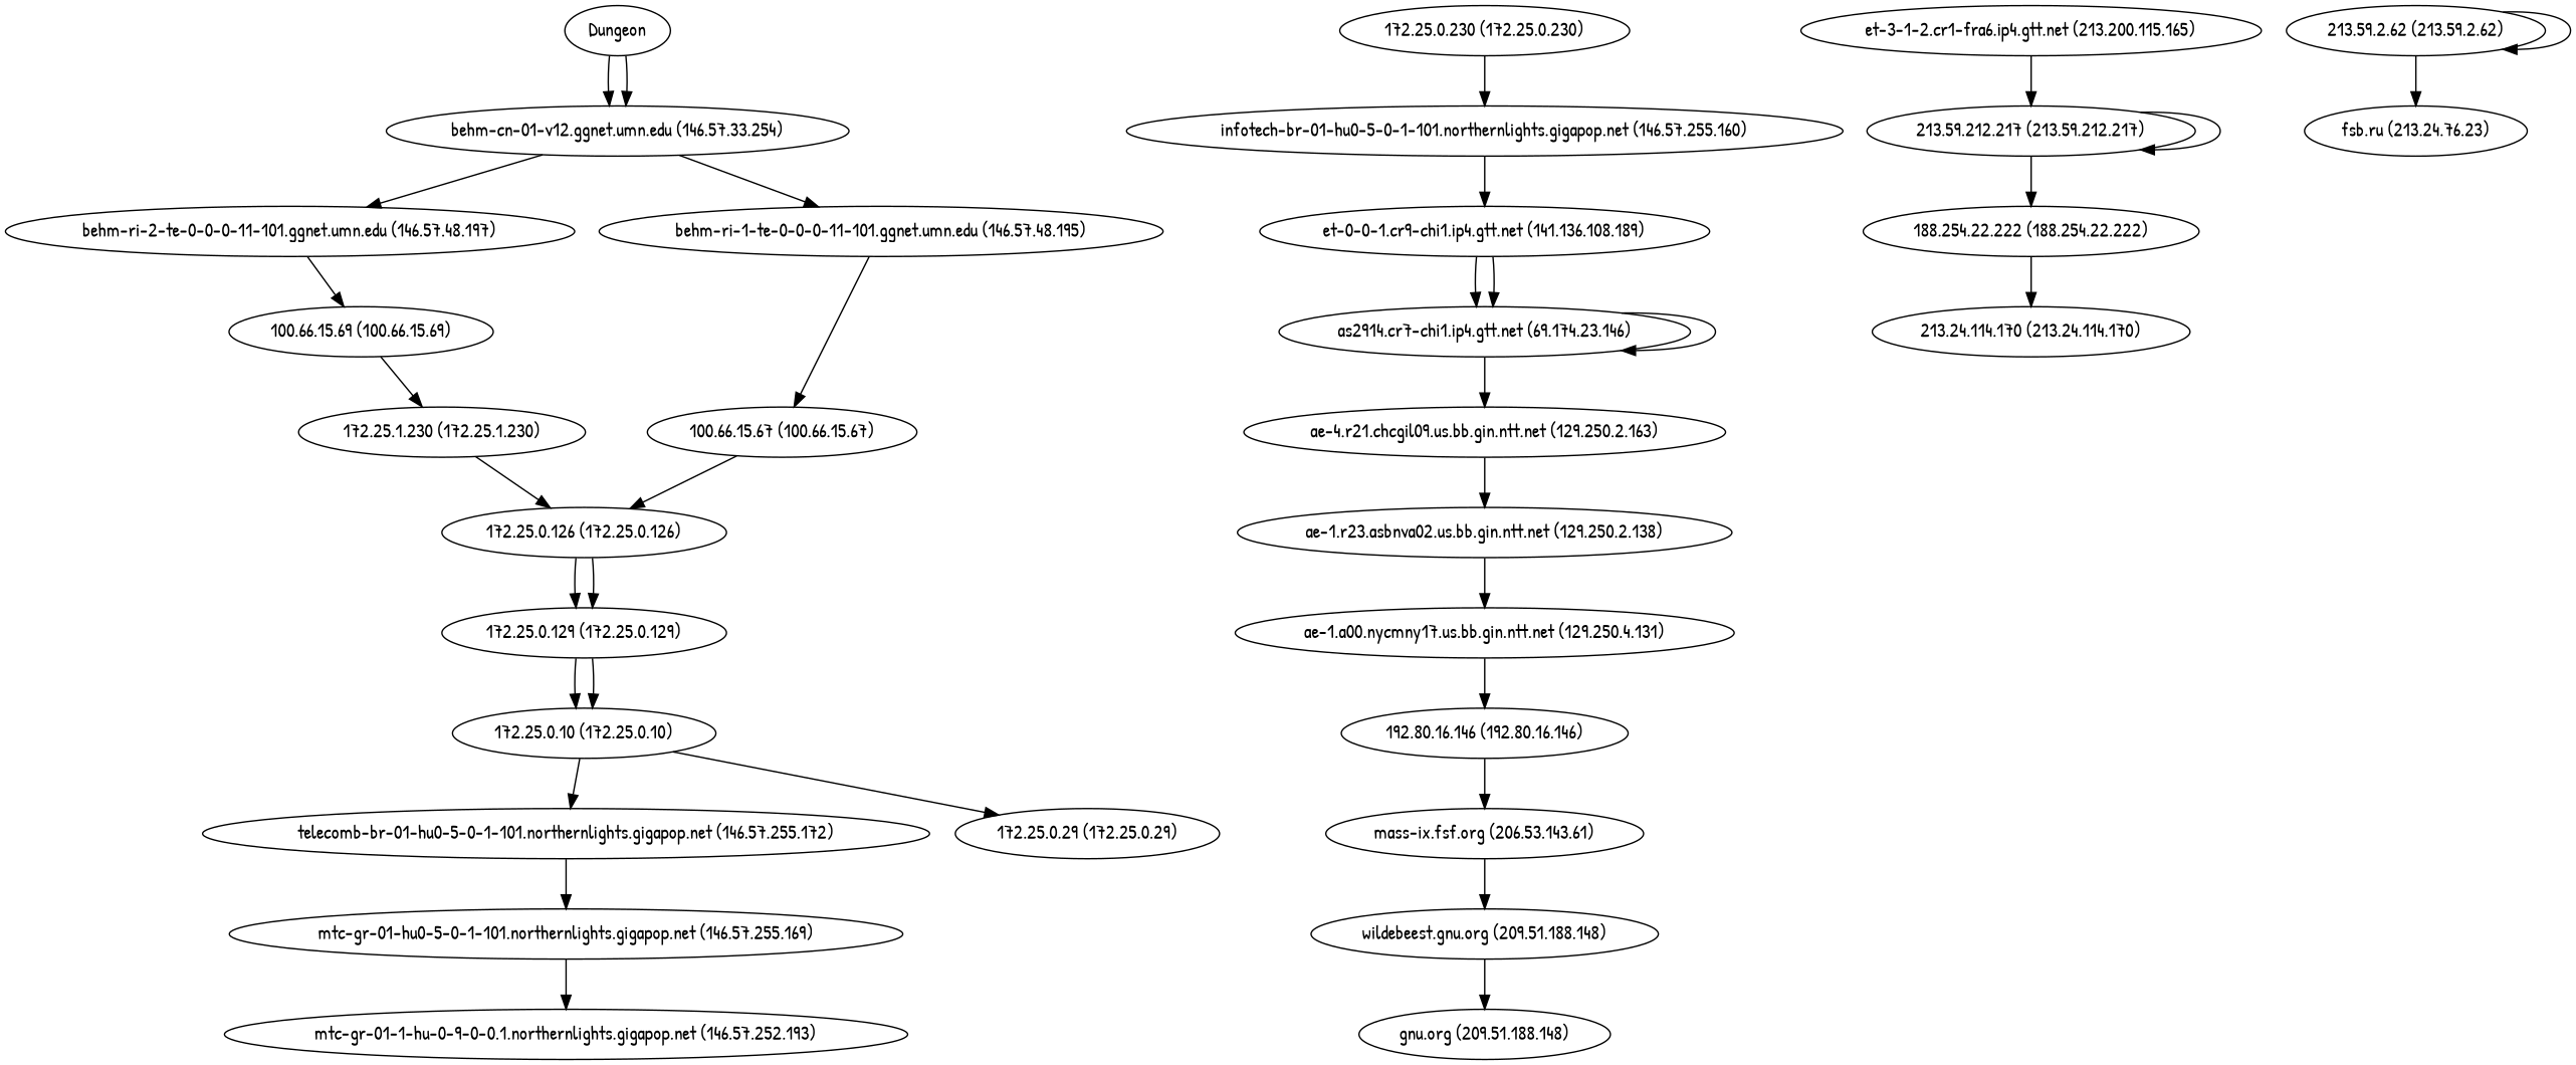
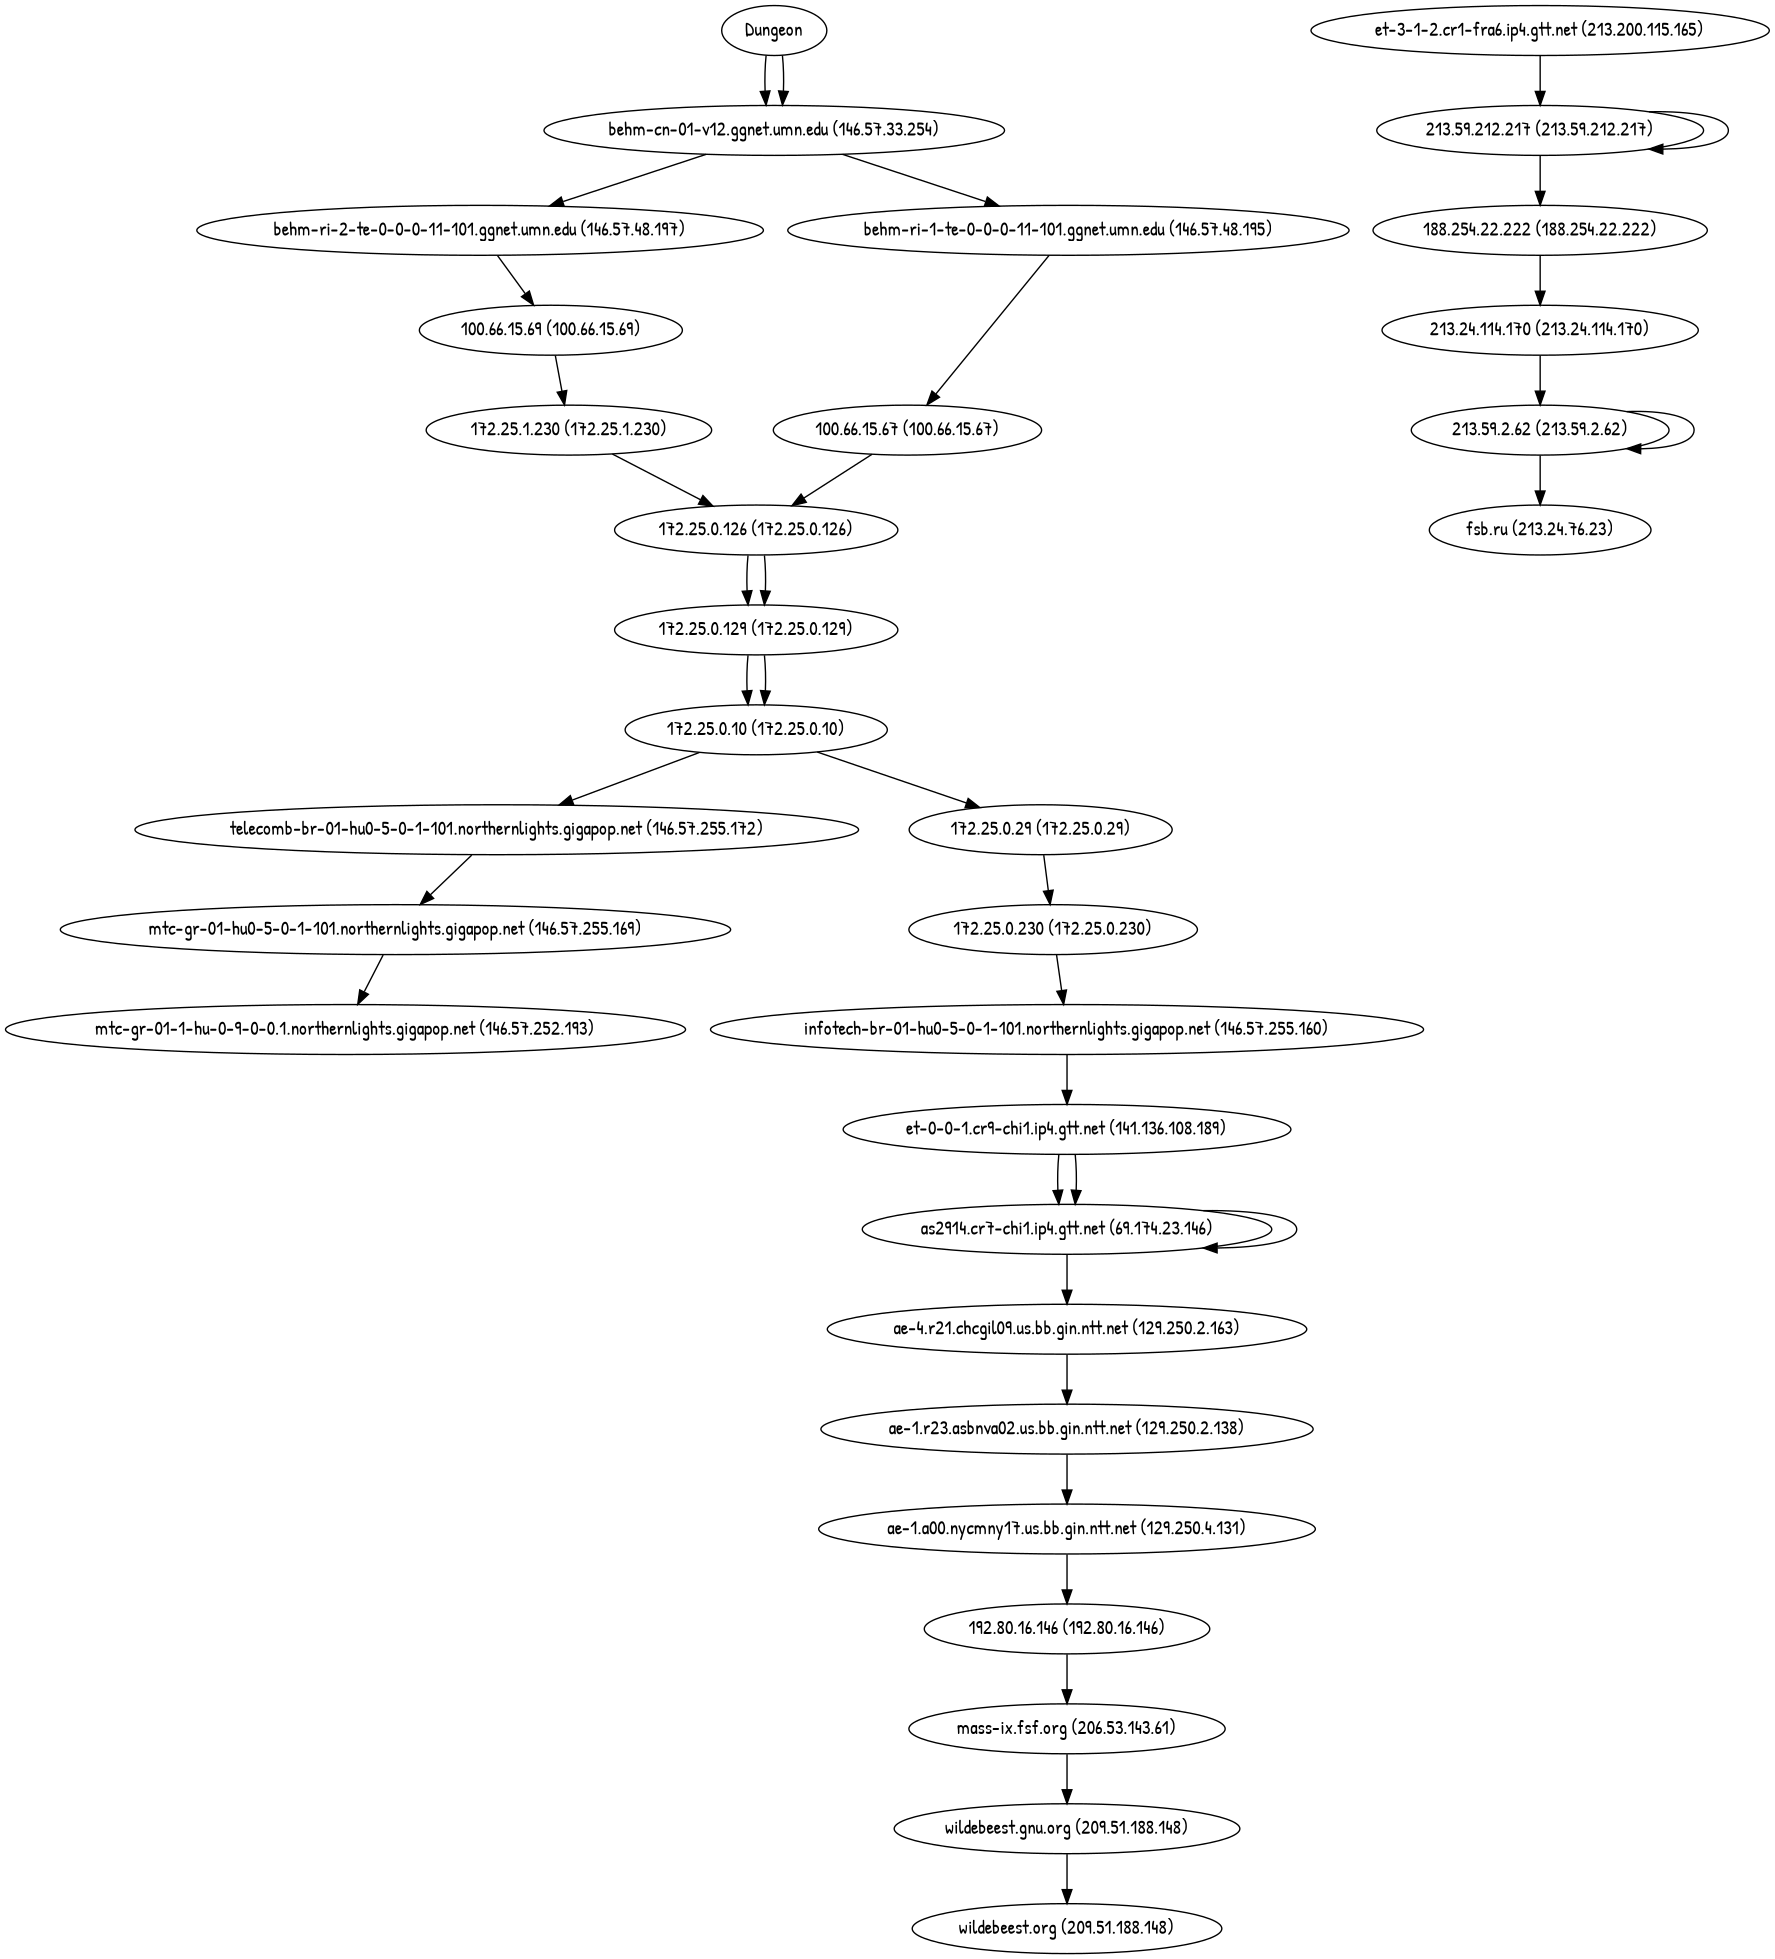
  digraph {
    fontname="Patrick Hand"
    node [fontname="Patrick Hand"]
    edge [fontname="Patrick Hand"]
    Dungeon
    "behm-cn-01-v12.ggnet.umn.edu (146.57.33.254)"
    "behm-ri-2-te-0-0-0-11-101.ggnet.umn.edu (146.57.48.197)"
    "behm-ri-1-te-0-0-0-11-101.ggnet.umn.edu (146.57.48.195)"
    "100.66.15.69 (100.66.15.69)"
    "100.66.15.67 (100.66.15.67)"
    "172.25.1.230 (172.25.1.230)"
    "172.25.0.126 (172.25.0.126)"
    "172.25.0.129 (172.25.0.129)"
    "172.25.0.10 (172.25.0.10)"
    "telecomb-br-01-hu0-5-0-1-101.northernlights.gigapop.net (146.57.255.172)"
    "172.25.0.29 (172.25.0.29)"
    "mtc-gr-01-hu0-5-0-1-101.northernlights.gigapop.net (146.57.255.169)"
    "172.25.0.230 (172.25.0.230)"
    "mtc-gr-01-1-hu-0-9-0-0.1.northernlights.gigapop.net (146.57.252.193)"
    "et-3-1-2.cr1-fra6.ip4.gtt.net (213.200.115.165)"
    "213.59.212.217 (213.59.212.217)"
    "188.254.22.222 (188.254.22.222)"
    "213.24.114.170 (213.24.114.170)"
    "213.59.2.62 (213.59.2.62)"
    "fsb.ru (213.24.76.23)"
    "infotech-br-01-hu0-5-0-1-101.northernlights.gigapop.net (146.57.255.160)"
    "et-0-0-1.cr9-chi1.ip4.gtt.net (141.136.108.189)"
    "as2914.cr7-chi1.ip4.gtt.net (69.174.23.146)"
    "ae-4.r21.chcgil09.us.bb.gin.ntt.net (129.250.2.163)"
    "ae-1.r23.asbnva02.us.bb.gin.ntt.net (129.250.2.138)"
    "ae-1.a00.nycmny17.us.bb.gin.ntt.net (129.250.4.131)"
    "192.80.16.146 (192.80.16.146)"
    "mass-ix.fsf.org (206.53.143.61)"
    "wildebeest.gnu.org (209.51.188.148)"
-   "gnu.org (209.51.188.148)"
+   "gnu.org (209.51.188.148)" [label="wildebeest.org (209.51.188.148)"]
    Dungeon -> "behm-cn-01-v12.ggnet.umn.edu (146.57.33.254)"
    Dungeon -> "behm-cn-01-v12.ggnet.umn.edu (146.57.33.254)"
    "behm-cn-01-v12.ggnet.umn.edu (146.57.33.254)" -> "behm-ri-2-te-0-0-0-11-101.ggnet.umn.edu (146.57.48.197)"
    "behm-cn-01-v12.ggnet.umn.edu (146.57.33.254)" -> "behm-ri-1-te-0-0-0-11-101.ggnet.umn.edu (146.57.48.195)"
    "behm-ri-2-te-0-0-0-11-101.ggnet.umn.edu (146.57.48.197)" -> "100.66.15.69 (100.66.15.69)"
    "behm-ri-1-te-0-0-0-11-101.ggnet.umn.edu (146.57.48.195)" -> "100.66.15.67 (100.66.15.67)"
    "100.66.15.69 (100.66.15.69)" -> "172.25.1.230 (172.25.1.230)"
    "100.66.15.67 (100.66.15.67)" -> "172.25.0.126 (172.25.0.126)"
    "172.25.1.230 (172.25.1.230)" -> "172.25.0.126 (172.25.0.126)"
    "172.25.0.126 (172.25.0.126)" -> "172.25.0.129 (172.25.0.129)"
    "172.25.0.126 (172.25.0.126)" -> "172.25.0.129 (172.25.0.129)"
    "172.25.0.129 (172.25.0.129)" -> "172.25.0.10 (172.25.0.10)"
    "172.25.0.129 (172.25.0.129)" -> "172.25.0.10 (172.25.0.10)"
    "172.25.0.10 (172.25.0.10)" -> "telecomb-br-01-hu0-5-0-1-101.northernlights.gigapop.net (146.57.255.172)"
    "172.25.0.10 (172.25.0.10)" -> "172.25.0.29 (172.25.0.29)"
    "telecomb-br-01-hu0-5-0-1-101.northernlights.gigapop.net (146.57.255.172)" -> "mtc-gr-01-hu0-5-0-1-101.northernlights.gigapop.net (146.57.255.169)"
+   "172.25.0.29 (172.25.0.29)" -> "172.25.0.230 (172.25.0.230)"
    "mtc-gr-01-hu0-5-0-1-101.northernlights.gigapop.net (146.57.255.169)" -> "mtc-gr-01-1-hu-0-9-0-0.1.northernlights.gigapop.net (146.57.252.193)"
    "172.25.0.230 (172.25.0.230)" -> "infotech-br-01-hu0-5-0-1-101.northernlights.gigapop.net (146.57.255.160)"
    "et-3-1-2.cr1-fra6.ip4.gtt.net (213.200.115.165)" -> "213.59.212.217 (213.59.212.217)"
    "213.59.212.217 (213.59.212.217)" -> "213.59.212.217 (213.59.212.217)"
    "213.59.212.217 (213.59.212.217)" -> "188.254.22.222 (188.254.22.222)"
    "188.254.22.222 (188.254.22.222)" -> "213.24.114.170 (213.24.114.170)"
+   "213.24.114.170 (213.24.114.170)" -> "213.59.2.62 (213.59.2.62)"
    "213.59.2.62 (213.59.2.62)" -> "213.59.2.62 (213.59.2.62)"
    "213.59.2.62 (213.59.2.62)" -> "fsb.ru (213.24.76.23)"
    "infotech-br-01-hu0-5-0-1-101.northernlights.gigapop.net (146.57.255.160)" -> "et-0-0-1.cr9-chi1.ip4.gtt.net (141.136.108.189)"
    "et-0-0-1.cr9-chi1.ip4.gtt.net (141.136.108.189)" -> "as2914.cr7-chi1.ip4.gtt.net (69.174.23.146)"
    "et-0-0-1.cr9-chi1.ip4.gtt.net (141.136.108.189)" -> "as2914.cr7-chi1.ip4.gtt.net (69.174.23.146)"
    "as2914.cr7-chi1.ip4.gtt.net (69.174.23.146)" -> "as2914.cr7-chi1.ip4.gtt.net (69.174.23.146)"
    "as2914.cr7-chi1.ip4.gtt.net (69.174.23.146)" -> "ae-4.r21.chcgil09.us.bb.gin.ntt.net (129.250.2.163)"
    "ae-4.r21.chcgil09.us.bb.gin.ntt.net (129.250.2.163)" -> "ae-1.r23.asbnva02.us.bb.gin.ntt.net (129.250.2.138)"
    "ae-1.r23.asbnva02.us.bb.gin.ntt.net (129.250.2.138)" -> "ae-1.a00.nycmny17.us.bb.gin.ntt.net (129.250.4.131)"
    "ae-1.a00.nycmny17.us.bb.gin.ntt.net (129.250.4.131)" -> "192.80.16.146 (192.80.16.146)"
    "192.80.16.146 (192.80.16.146)" -> "mass-ix.fsf.org (206.53.143.61)"
    "mass-ix.fsf.org (206.53.143.61)" -> "wildebeest.gnu.org (209.51.188.148)"
    "wildebeest.gnu.org (209.51.188.148)" -> "gnu.org (209.51.188.148)"
  }
